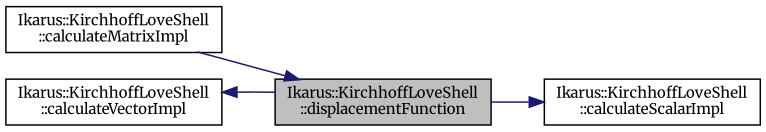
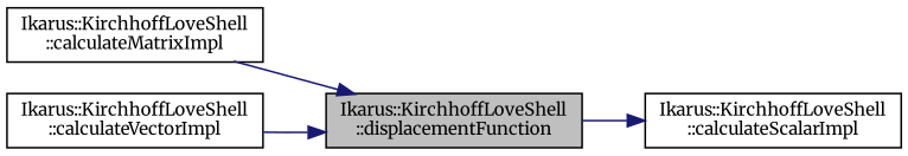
  digraph {
    fontname=Merriweather
    rankdir=RL
    node [color=black fillcolor=white fontname=Merriweather fontsize=10 shape=record style=filled]
    edge [color=midnightblue dir=back fontname=Merriweather fontsize=10 labelfontname=Helvetica labelfontsize=10 style=solid]
    n1 [fillcolor=grey75 fontcolor=black height=0.2 label="Ikarus::KirchhoffLoveShell\l::displacementFunction" width=0.4]
    n2 [height=0.2 label="Ikarus::KirchhoffLoveShell\l::calculateMatrixImpl" width=0.4]
    n3 [height=0.2 label="Ikarus::KirchhoffLoveShell\l::calculateVectorImpl" width=0.4]
    n4 [height=0.2 label="Ikarus::KirchhoffLoveShell\l::calculateScalarImpl" width=0.4]
    n1 -> n2
-   n3 -> n1
+   n1 -> n3
    n4 -> n1
  }
